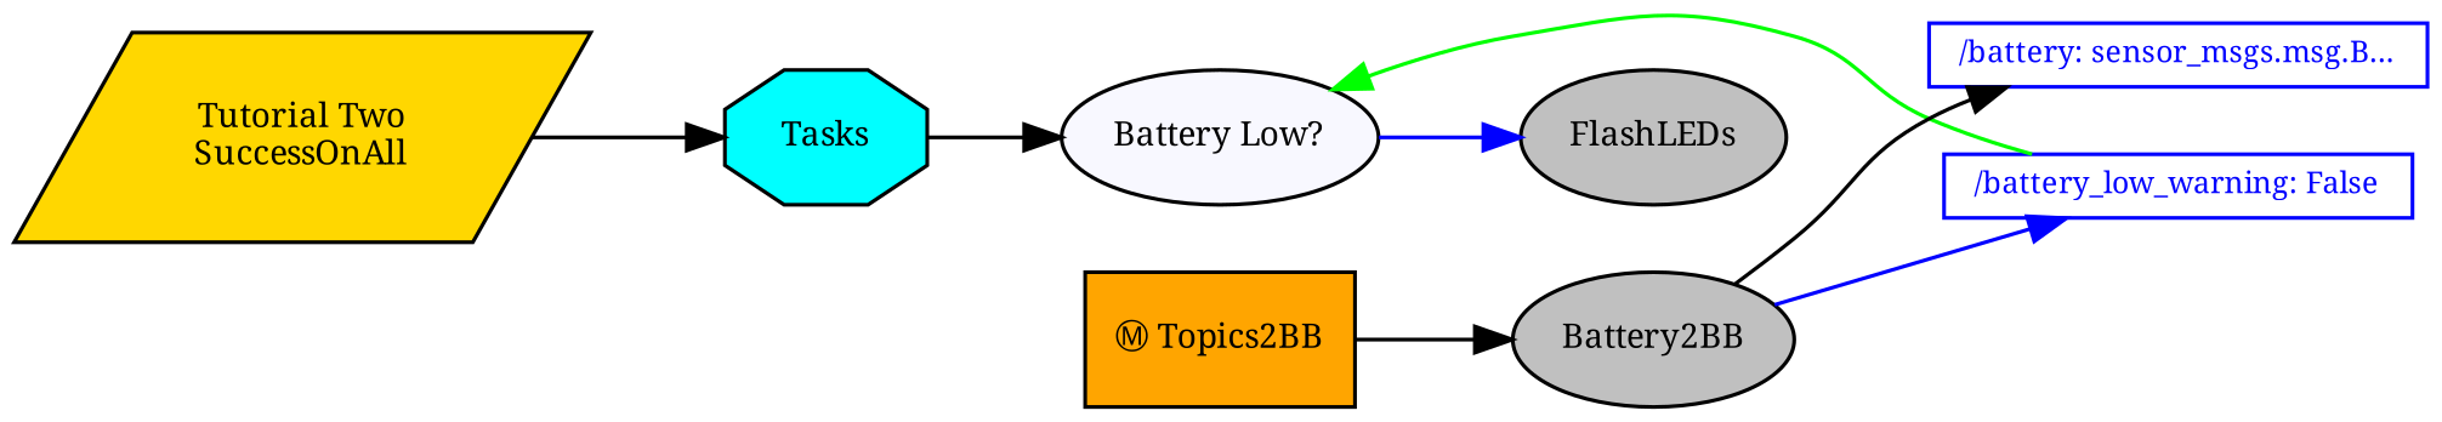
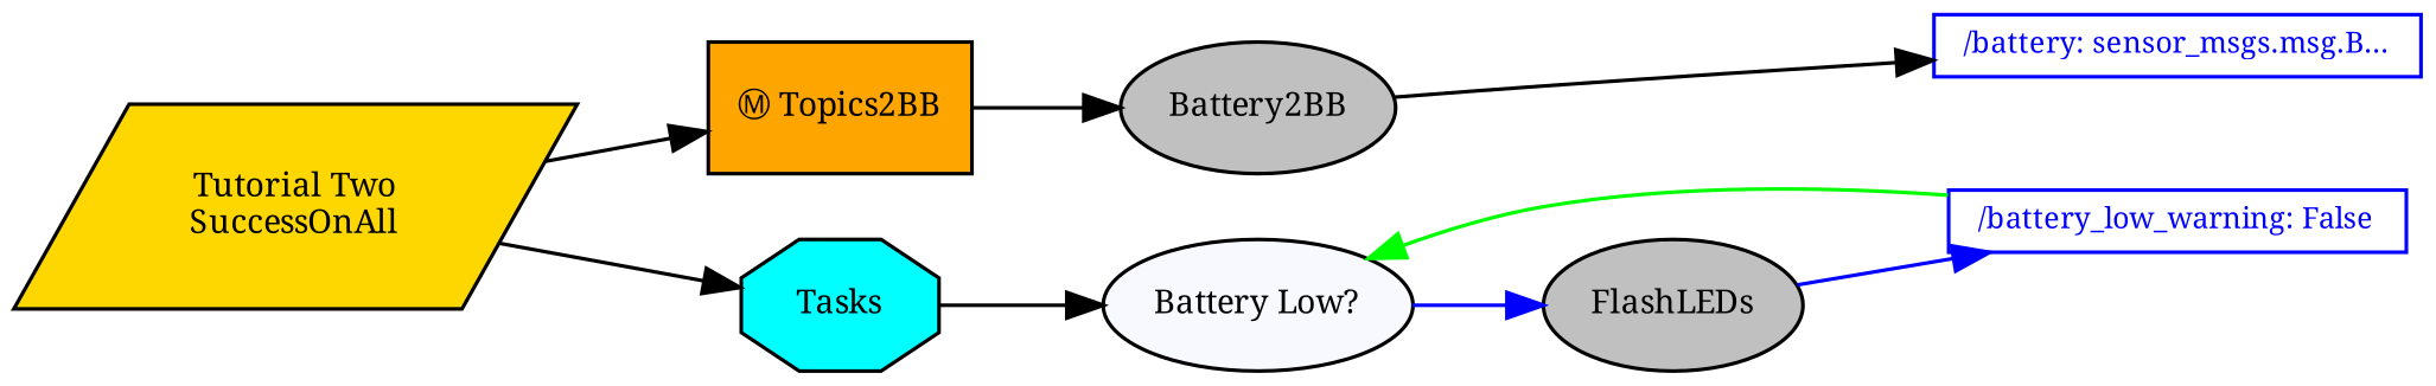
  digraph {
    fontname="Noto Serif"
    ordering=out
    rankdir=LR
    node [fillcolor=white fontcolor=black fontname="Noto Serif" fontsize=9 shape=box style=filled]
    edge [fontname="Noto Serif"]
    n1 [color=blue fixedsize=False fontcolor=blue fontsize=8 height=0 label="/battery: sensor_msgs.msg.B..." width=0]
    n2 [color=blue fixedsize=False fontcolor=blue fontsize=8 height=0 label="/battery_low_warning: False" width=0]
    n3 [fillcolor=ghostwhite label="Battery Low?" shape=ellipse]
    n4 [fillcolor=gold label="Tutorial Two\nSuccessOnAll" shape=parallelogram]
    n5 [fillcolor=orange label="Ⓜ Topics2BB"]
    n6 [fillcolor=cyan label=Tasks shape=octagon]
    n7 [fillcolor=gray label=Battery2BB shape=ellipse]
    n8 [fillcolor=gray label=FlashLEDs shape=ellipse]
    subgraph sub_1 {
      label=Blackboard
      rank=sink
      n1
      n2
    }
    n2 -> n3 [color=green constraint=False weight=0]
    n3 -> n8 [color=blue]
+   n4 -> n5
    n4 -> n6
    n5 -> n7
    n6 -> n3
    n7 -> n1 [color=black constraint=False weight=0]
-   n7 -> n2 [color=blue constraint=False weight=0]
+   n8 -> n2 [color=blue constraint=False weight=0]
  }
